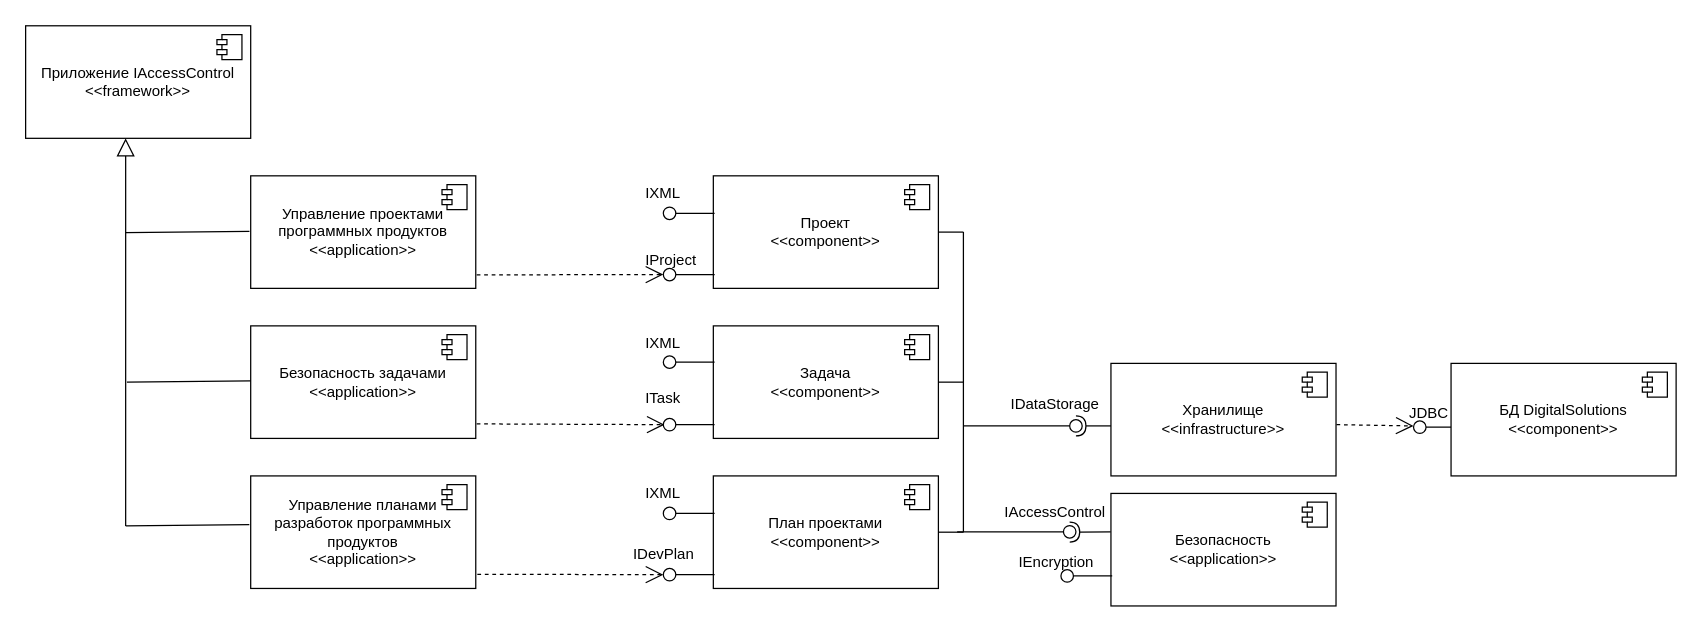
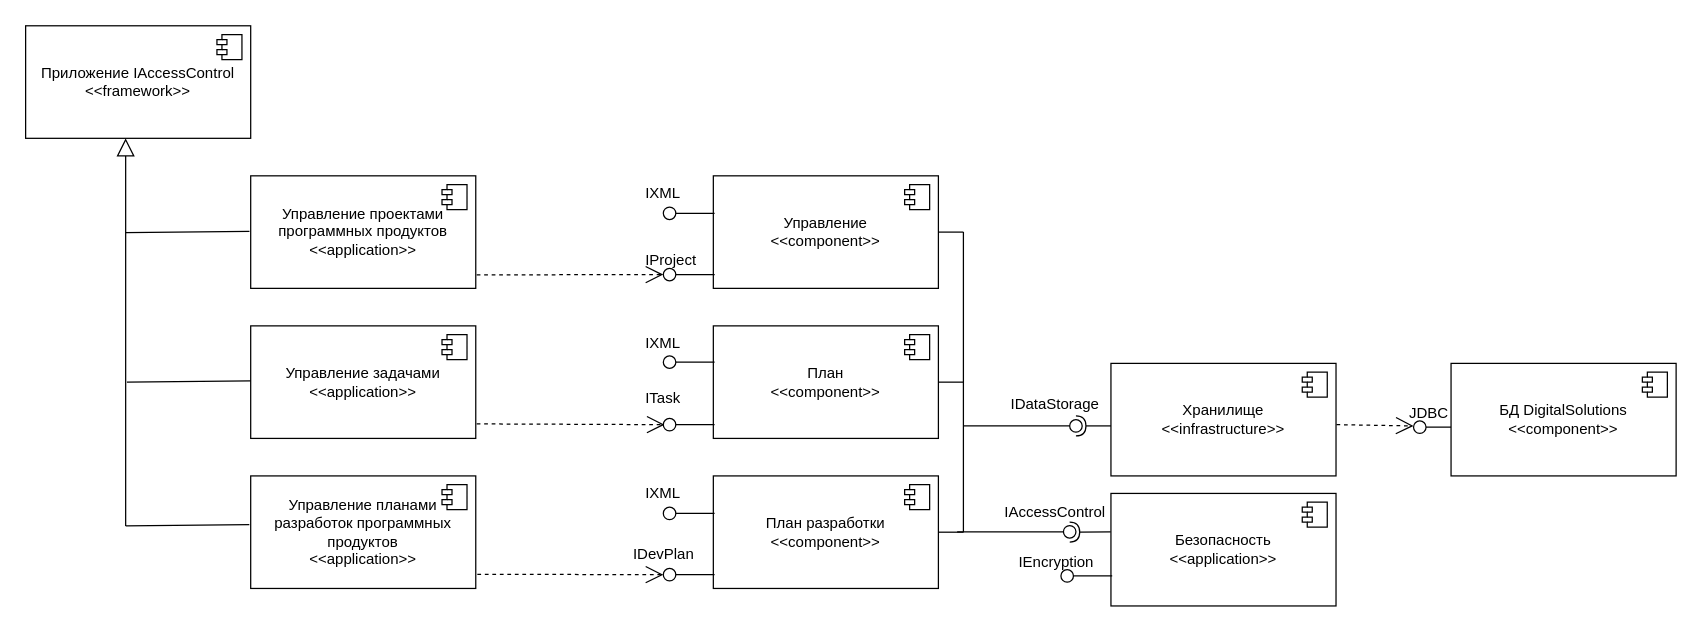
  <mxCell id="0" />
  <mxCell id="1" parent="0" />
  <mxCell id="2" value="" style="group" connectable="0" vertex="1" parent="1"><mxGeometry x="1130" y="336" width="41" height="10" as="geometry" /></mxCell>
  <mxCell id="3" value="" style="ellipse;whiteSpace=wrap;html=1;aspect=fixed;" vertex="1" parent="2"><mxGeometry width="10" height="10" as="geometry" /></mxCell>
  <mxCell id="4" value="" style="endArrow=none;html=1;rounded=0;entryX=1;entryY=0.5;entryDx=0;entryDy=0;exitX=0.006;exitY=0.889;exitDx=0;exitDy=0;exitPerimeter=0;" edge="1" parent="2" target="3"><mxGeometry width="50" height="50" relative="1" as="geometry"><mxPoint x="41" y="5" as="sourcePoint" /><mxPoint x="30" y="75" as="targetPoint" /></mxGeometry></mxCell>
  <mxCell id="5" value="БД DigitalSolutions&lt;div&gt;&amp;lt;&amp;lt;component&amp;gt;&amp;gt;&lt;/div&gt;" style="html=1;dropTarget=0;whiteSpace=wrap;" vertex="1" parent="1"><mxGeometry x="1160" y="290" width="180" height="90" as="geometry" /></mxCell>
  <mxCell id="6" value="" style="shape=module;jettyWidth=8;jettyHeight=4;" vertex="1" parent="5"><mxGeometry x="1" width="20" height="20" relative="1" as="geometry"><mxPoint x="-27" y="7" as="offset" /></mxGeometry></mxCell>
  <mxCell id="7" value="Приложение IAccessControl&lt;div&gt;&amp;lt;&amp;lt;framework&amp;gt;&amp;gt;&lt;/div&gt;" style="html=1;dropTarget=0;whiteSpace=wrap;" vertex="1" parent="1"><mxGeometry x="20" y="20" width="180" height="90" as="geometry" /></mxCell>
  <mxCell id="8" value="" style="shape=module;jettyWidth=8;jettyHeight=4;" vertex="1" parent="7"><mxGeometry x="1" width="20" height="20" relative="1" as="geometry"><mxPoint x="-27" y="7" as="offset" /></mxGeometry></mxCell>
  <mxCell id="9" value="Управление проектами программных продуктов&lt;div&gt;&amp;lt;&amp;lt;application&amp;gt;&amp;gt;&lt;/div&gt;" style="html=1;dropTarget=0;whiteSpace=wrap;" vertex="1" parent="1"><mxGeometry x="200" y="140" width="180" height="90" as="geometry" /></mxCell>
  <mxCell id="10" value="" style="shape=module;jettyWidth=8;jettyHeight=4;" vertex="1" parent="9"><mxGeometry x="1" width="20" height="20" relative="1" as="geometry"><mxPoint x="-27" y="7" as="offset" /></mxGeometry></mxCell>
- <mxCell id="11" value="Безопасность задачами&lt;div&gt;&amp;lt;&amp;lt;application&amp;gt;&amp;gt;&lt;/div&gt;" style="html=1;dropTarget=0;whiteSpace=wrap;" vertex="1" parent="1"><mxGeometry x="200" y="260" width="180" height="90" as="geometry" /></mxCell>
+ <mxCell id="11" value="Управление задачами&lt;div&gt;&amp;lt;&amp;lt;application&amp;gt;&amp;gt;&lt;/div&gt;" style="html=1;dropTarget=0;whiteSpace=wrap;" vertex="1" parent="1"><mxGeometry x="200" y="260" width="180" height="90" as="geometry" /></mxCell>
  <mxCell id="12" value="" style="shape=module;jettyWidth=8;jettyHeight=4;" vertex="1" parent="11"><mxGeometry x="1" width="20" height="20" relative="1" as="geometry"><mxPoint x="-27" y="7" as="offset" /></mxGeometry></mxCell>
  <mxCell id="13" value="&lt;div&gt;Управление планами разработок программных продуктов&lt;div&gt;&amp;lt;&amp;lt;application&amp;gt;&amp;gt;&lt;/div&gt;&lt;/div&gt;" style="html=1;dropTarget=0;whiteSpace=wrap;" vertex="1" parent="1"><mxGeometry x="200" y="380" width="180" height="90" as="geometry" /></mxCell>
  <mxCell id="14" value="" style="shape=module;jettyWidth=8;jettyHeight=4;" vertex="1" parent="13"><mxGeometry x="1" width="20" height="20" relative="1" as="geometry"><mxPoint x="-27" y="7" as="offset" /></mxGeometry></mxCell>
- <mxCell id="15" value="Проект&lt;div&gt;&amp;lt;&amp;lt;component&amp;gt;&amp;gt;&lt;/div&gt;" style="html=1;dropTarget=0;whiteSpace=wrap;" vertex="1" parent="1"><mxGeometry x="570" y="140" width="180" height="90" as="geometry" /></mxCell>
+ <mxCell id="15" value="Управление&lt;div&gt;&amp;lt;&amp;lt;component&amp;gt;&amp;gt;&lt;/div&gt;" style="html=1;dropTarget=0;whiteSpace=wrap;" vertex="1" parent="1"><mxGeometry x="570" y="140" width="180" height="90" as="geometry" /></mxCell>
  <mxCell id="16" value="" style="shape=module;jettyWidth=8;jettyHeight=4;" vertex="1" parent="15"><mxGeometry x="1" width="20" height="20" relative="1" as="geometry"><mxPoint x="-27" y="7" as="offset" /></mxGeometry></mxCell>
- <mxCell id="17" value="&lt;div&gt;Задача&lt;br&gt;&lt;div&gt;&amp;lt;&amp;lt;component&amp;gt;&amp;gt;&lt;/div&gt;&lt;/div&gt;" style="html=1;dropTarget=0;whiteSpace=wrap;" vertex="1" parent="1"><mxGeometry x="570" y="260" width="180" height="90" as="geometry" /></mxCell>
+ <mxCell id="17" value="&lt;div&gt;План&lt;br&gt;&lt;div&gt;&amp;lt;&amp;lt;component&amp;gt;&amp;gt;&lt;/div&gt;&lt;/div&gt;" style="html=1;dropTarget=0;whiteSpace=wrap;" vertex="1" parent="1"><mxGeometry x="570" y="260" width="180" height="90" as="geometry" /></mxCell>
  <mxCell id="18" value="" style="shape=module;jettyWidth=8;jettyHeight=4;" vertex="1" parent="17"><mxGeometry x="1" width="20" height="20" relative="1" as="geometry"><mxPoint x="-27" y="7" as="offset" /></mxGeometry></mxCell>
- <mxCell id="19" value="План проектами&lt;div&gt;&amp;lt;&amp;lt;component&amp;gt;&amp;gt;&lt;/div&gt;" style="html=1;dropTarget=0;whiteSpace=wrap;" vertex="1" parent="1"><mxGeometry x="570" y="380" width="180" height="90" as="geometry" /></mxCell>
+ <mxCell id="19" value="План разработки&lt;div&gt;&amp;lt;&amp;lt;component&amp;gt;&amp;gt;&lt;/div&gt;" style="html=1;dropTarget=0;whiteSpace=wrap;" vertex="1" parent="1"><mxGeometry x="570" y="380" width="180" height="90" as="geometry" /></mxCell>
  <mxCell id="20" value="" style="shape=module;jettyWidth=8;jettyHeight=4;" vertex="1" parent="19"><mxGeometry x="1" width="20" height="20" relative="1" as="geometry"><mxPoint x="-27" y="7" as="offset" /></mxGeometry></mxCell>
  <mxCell id="21" value="" style="endArrow=open;endSize=12;dashed=1;html=1;rounded=0;entryX=-0.043;entryY=0.833;entryDx=0;entryDy=0;entryPerimeter=0;exitX=1.004;exitY=0.88;exitDx=0;exitDy=0;exitPerimeter=0;" edge="1" parent="1" source="9"><mxGeometry width="160" relative="1" as="geometry"><mxPoint x="403" y="219" as="sourcePoint" /><mxPoint x="529.99" y="218.99" as="targetPoint" /></mxGeometry></mxCell>
  <mxCell id="22" value="" style="ellipse;whiteSpace=wrap;html=1;aspect=fixed;" vertex="1" parent="1"><mxGeometry x="530" y="214" width="10" height="10" as="geometry" /></mxCell>
  <mxCell id="23" value="" style="endArrow=none;html=1;rounded=0;entryX=1;entryY=0.5;entryDx=0;entryDy=0;exitX=0.006;exitY=0.889;exitDx=0;exitDy=0;exitPerimeter=0;" edge="1" parent="1" target="22"><mxGeometry width="50" height="50" relative="1" as="geometry"><mxPoint x="571.08" y="219.01" as="sourcePoint" /><mxPoint x="560" y="289" as="targetPoint" /></mxGeometry></mxCell>
  <mxCell id="24" value="" style="endArrow=open;endSize=12;dashed=1;html=1;rounded=0;exitX=1.004;exitY=0.871;exitDx=0;exitDy=0;exitPerimeter=0;" edge="1" parent="1" source="11"><mxGeometry width="160" relative="1" as="geometry"><mxPoint x="401" y="339" as="sourcePoint" /><mxPoint x="531" y="339" as="targetPoint" /></mxGeometry></mxCell>
  <mxCell id="25" value="" style="endArrow=open;endSize=12;dashed=1;html=1;rounded=0;exitX=1.007;exitY=0.874;exitDx=0;exitDy=0;exitPerimeter=0;" edge="1" parent="1" source="13"><mxGeometry width="160" relative="1" as="geometry"><mxPoint x="410" y="459" as="sourcePoint" /><mxPoint x="530" y="459" as="targetPoint" /></mxGeometry></mxCell>
  <mxCell id="26" value="" style="ellipse;whiteSpace=wrap;html=1;aspect=fixed;" vertex="1" parent="1"><mxGeometry x="530" y="454" width="10" height="10" as="geometry" /></mxCell>
  <mxCell id="27" value="" style="endArrow=none;html=1;rounded=0;entryX=1;entryY=0.5;entryDx=0;entryDy=0;exitX=0.006;exitY=0.889;exitDx=0;exitDy=0;exitPerimeter=0;" edge="1" parent="1" target="26"><mxGeometry width="50" height="50" relative="1" as="geometry"><mxPoint x="571" y="459" as="sourcePoint" /><mxPoint x="560" y="529" as="targetPoint" /></mxGeometry></mxCell>
  <mxCell id="28" value="IProject" style="text;strokeColor=none;fillColor=none;spacingLeft=4;spacingRight=4;overflow=hidden;rotatable=0;points=[[0,0.5],[1,0.5]];portConstraint=eastwest;fontSize=12;whiteSpace=wrap;html=1;" vertex="1" parent="1"><mxGeometry x="510" y="194" width="70" height="30" as="geometry" /></mxCell>
  <mxCell id="29" value="&lt;span style=&quot;text-align: left;&quot;&gt;ITask&lt;/span&gt;" style="text;strokeColor=none;fillColor=none;spacingLeft=4;spacingRight=4;overflow=hidden;rotatable=0;points=[[0,0.5],[1,0.5]];portConstraint=eastwest;fontSize=12;whiteSpace=wrap;html=1;align=center;" vertex="1" parent="1"><mxGeometry x="490" y="304" width="80" height="30" as="geometry" /></mxCell>
  <mxCell id="30" value="" style="endArrow=block;endFill=0;endSize=12;html=1;rounded=0;" edge="1" parent="1"><mxGeometry width="160" relative="1" as="geometry"><mxPoint x="100" y="420" as="sourcePoint" /><mxPoint x="100" y="110" as="targetPoint" /></mxGeometry></mxCell>
  <mxCell id="31" value="" style="endArrow=none;html=1;rounded=0;entryX=-0.006;entryY=0.433;entryDx=0;entryDy=0;entryPerimeter=0;" edge="1" parent="1" target="13"><mxGeometry width="50" height="50" relative="1" as="geometry"><mxPoint x="100" y="420" as="sourcePoint" /><mxPoint x="80" y="470" as="targetPoint" /></mxGeometry></mxCell>
  <mxCell id="32" value="" style="endArrow=none;html=1;rounded=0;entryX=-0.006;entryY=0.433;entryDx=0;entryDy=0;entryPerimeter=0;" edge="1" parent="1"><mxGeometry width="50" height="50" relative="1" as="geometry"><mxPoint x="101" y="305" as="sourcePoint" /><mxPoint x="200" y="304" as="targetPoint" /></mxGeometry></mxCell>
  <mxCell id="33" value="" style="endArrow=none;html=1;rounded=0;entryX=-0.006;entryY=0.433;entryDx=0;entryDy=0;entryPerimeter=0;" edge="1" parent="1"><mxGeometry width="50" height="50" relative="1" as="geometry"><mxPoint x="100" y="185.5" as="sourcePoint" /><mxPoint x="199" y="184.5" as="targetPoint" /></mxGeometry></mxCell>
  <mxCell id="34" value="Хранилище&lt;div&gt;&amp;lt;&amp;lt;infrastructure&amp;gt;&amp;gt;&lt;/div&gt;" style="html=1;dropTarget=0;whiteSpace=wrap;" vertex="1" parent="1"><mxGeometry x="888" y="290" width="180" height="90" as="geometry" /></mxCell>
  <mxCell id="35" value="" style="shape=module;jettyWidth=8;jettyHeight=4;" vertex="1" parent="34"><mxGeometry x="1" width="20" height="20" relative="1" as="geometry"><mxPoint x="-27" y="7" as="offset" /></mxGeometry></mxCell>
  <mxCell id="36" value="" style="endArrow=none;html=1;rounded=0;entryX=1;entryY=0.5;entryDx=0;entryDy=0;" edge="1" parent="1" target="15"><mxGeometry width="50" height="50" relative="1" as="geometry"><mxPoint x="770" y="185" as="sourcePoint" /><mxPoint x="690" y="560" as="targetPoint" /></mxGeometry></mxCell>
  <mxCell id="37" value="" style="endArrow=none;html=1;rounded=0;entryX=1;entryY=0.5;entryDx=0;entryDy=0;" edge="1" parent="1" target="19"><mxGeometry width="50" height="50" relative="1" as="geometry"><mxPoint x="770" y="425" as="sourcePoint" /><mxPoint x="760" y="580" as="targetPoint" /></mxGeometry></mxCell>
  <mxCell id="38" value="" style="endArrow=none;html=1;rounded=0;exitX=1;exitY=0.5;exitDx=0;exitDy=0;" edge="1" parent="1" source="17"><mxGeometry width="50" height="50" relative="1" as="geometry"><mxPoint x="780" y="380" as="sourcePoint" /><mxPoint x="770" y="305" as="targetPoint" /></mxGeometry></mxCell>
  <mxCell id="39" value="" style="endArrow=none;html=1;rounded=0;" edge="1" parent="1"><mxGeometry width="50" height="50" relative="1" as="geometry"><mxPoint x="770" y="425" as="sourcePoint" /><mxPoint x="770" y="185" as="targetPoint" /></mxGeometry></mxCell>
  <mxCell id="40" value="" style="rounded=0;orthogonalLoop=1;jettySize=auto;html=1;endArrow=halfCircle;endFill=0;endSize=6;strokeWidth=1;sketch=0;" edge="1" parent="1" target="42"><mxGeometry relative="1" as="geometry"><mxPoint x="888" y="340" as="sourcePoint" /></mxGeometry></mxCell>
  <mxCell id="41" value="" style="rounded=0;orthogonalLoop=1;jettySize=auto;html=1;endArrow=oval;endFill=0;sketch=0;sourcePerimeterSpacing=0;targetPerimeterSpacing=0;endSize=10;" edge="1" parent="1" target="42"><mxGeometry relative="1" as="geometry"><mxPoint x="770" y="340" as="sourcePoint" /></mxGeometry></mxCell>
  <mxCell id="42" value="" style="ellipse;whiteSpace=wrap;html=1;align=center;aspect=fixed;fillColor=none;strokeColor=none;resizable=0;perimeter=centerPerimeter;rotatable=0;allowArrows=0;points=[];outlineConnect=1;" vertex="1" parent="1"><mxGeometry x="855" y="335" width="10" height="10" as="geometry" /></mxCell>
  <mxCell id="43" value="IDataStorage" style="text;html=1;align=center;verticalAlign=middle;resizable=0;points=[];autosize=1;strokeColor=none;fillColor=none;" vertex="1" parent="1"><mxGeometry x="798" y="308" width="90" height="30" as="geometry" /></mxCell>
  <mxCell id="44" value="" style="endArrow=open;endSize=12;dashed=1;html=1;rounded=0;exitX=1.002;exitY=0.578;exitDx=0;exitDy=0;exitPerimeter=0;" edge="1" parent="1"><mxGeometry width="160" relative="1" as="geometry"><mxPoint x="1068.36" y="339.02" as="sourcePoint" /><mxPoint x="1130" y="340" as="targetPoint" /></mxGeometry></mxCell>
  <mxCell id="45" value="" style="group" connectable="0" vertex="1" parent="1"><mxGeometry x="530" y="334" width="41" height="10" as="geometry" /></mxCell>
  <mxCell id="46" value="" style="ellipse;whiteSpace=wrap;html=1;aspect=fixed;" vertex="1" parent="45"><mxGeometry width="10" height="10" as="geometry" /></mxCell>
  <mxCell id="47" value="" style="endArrow=none;html=1;rounded=0;entryX=1;entryY=0.5;entryDx=0;entryDy=0;exitX=0.006;exitY=0.889;exitDx=0;exitDy=0;exitPerimeter=0;" edge="1" parent="45" target="46"><mxGeometry width="50" height="50" relative="1" as="geometry"><mxPoint x="41" y="5" as="sourcePoint" /><mxPoint x="30" y="75" as="targetPoint" /></mxGeometry></mxCell>
  <mxCell id="48" value="JDBC" style="text;html=1;align=center;verticalAlign=middle;resizable=0;points=[];autosize=1;strokeColor=none;fillColor=none;" vertex="1" parent="1"><mxGeometry x="1117" y="315" width="50" height="30" as="geometry" /></mxCell>
  <mxCell id="49" value="" style="group" connectable="0" vertex="1" parent="1"><mxGeometry x="530" y="284" width="41" height="10" as="geometry" /></mxCell>
  <mxCell id="50" value="" style="ellipse;whiteSpace=wrap;html=1;aspect=fixed;" vertex="1" parent="49"><mxGeometry width="10" height="10" as="geometry" /></mxCell>
  <mxCell id="51" value="" style="endArrow=none;html=1;rounded=0;entryX=1;entryY=0.5;entryDx=0;entryDy=0;exitX=0.006;exitY=0.889;exitDx=0;exitDy=0;exitPerimeter=0;" edge="1" parent="49" target="50"><mxGeometry width="50" height="50" relative="1" as="geometry"><mxPoint x="41" y="5" as="sourcePoint" /><mxPoint x="30" y="75" as="targetPoint" /></mxGeometry></mxCell>
  <mxCell id="52" value="" style="group" connectable="0" vertex="1" parent="1"><mxGeometry x="530" y="165" width="41" height="10" as="geometry" /></mxCell>
  <mxCell id="53" value="" style="ellipse;whiteSpace=wrap;html=1;aspect=fixed;" vertex="1" parent="52"><mxGeometry width="10" height="10" as="geometry" /></mxCell>
  <mxCell id="54" value="" style="endArrow=none;html=1;rounded=0;entryX=1;entryY=0.5;entryDx=0;entryDy=0;exitX=0.006;exitY=0.889;exitDx=0;exitDy=0;exitPerimeter=0;" edge="1" parent="52" target="53"><mxGeometry width="50" height="50" relative="1" as="geometry"><mxPoint x="41" y="5" as="sourcePoint" /><mxPoint x="30" y="75" as="targetPoint" /></mxGeometry></mxCell>
  <mxCell id="55" value="" style="group" connectable="0" vertex="1" parent="1"><mxGeometry x="530" y="405" width="41" height="10" as="geometry" /></mxCell>
  <mxCell id="56" value="" style="ellipse;whiteSpace=wrap;html=1;aspect=fixed;" vertex="1" parent="55"><mxGeometry width="10" height="10" as="geometry" /></mxCell>
  <mxCell id="57" value="" style="endArrow=none;html=1;rounded=0;entryX=1;entryY=0.5;entryDx=0;entryDy=0;exitX=0.006;exitY=0.889;exitDx=0;exitDy=0;exitPerimeter=0;" edge="1" parent="55" target="56"><mxGeometry width="50" height="50" relative="1" as="geometry"><mxPoint x="41" y="5" as="sourcePoint" /><mxPoint x="30" y="75" as="targetPoint" /></mxGeometry></mxCell>
  <mxCell id="58" value="IXML" style="text;strokeColor=none;fillColor=none;spacingLeft=4;spacingRight=4;overflow=hidden;rotatable=0;points=[[0,0.5],[1,0.5]];portConstraint=eastwest;fontSize=12;whiteSpace=wrap;html=1;" vertex="1" parent="1"><mxGeometry x="510" y="140" width="70" height="30" as="geometry" /></mxCell>
  <mxCell id="59" value="IXML" style="text;strokeColor=none;fillColor=none;spacingLeft=4;spacingRight=4;overflow=hidden;rotatable=0;points=[[0,0.5],[1,0.5]];portConstraint=eastwest;fontSize=12;whiteSpace=wrap;html=1;" vertex="1" parent="1"><mxGeometry x="510" y="260" width="70" height="30" as="geometry" /></mxCell>
  <mxCell id="60" value="IXML" style="text;strokeColor=none;fillColor=none;spacingLeft=4;spacingRight=4;overflow=hidden;rotatable=0;points=[[0,0.5],[1,0.5]];portConstraint=eastwest;fontSize=12;whiteSpace=wrap;html=1;" vertex="1" parent="1"><mxGeometry x="510" y="380" width="70" height="30" as="geometry" /></mxCell>
  <mxCell id="61" value="Безопасность&lt;br&gt;&lt;div&gt;&amp;lt;&amp;lt;application&amp;gt;&amp;gt;&lt;/div&gt;" style="html=1;dropTarget=0;whiteSpace=wrap;" vertex="1" parent="1"><mxGeometry x="888" y="394" width="180" height="90" as="geometry" /></mxCell>
  <mxCell id="62" value="" style="shape=module;jettyWidth=8;jettyHeight=4;" vertex="1" parent="61"><mxGeometry x="1" width="20" height="20" relative="1" as="geometry"><mxPoint x="-27" y="7" as="offset" /></mxGeometry></mxCell>
  <mxCell id="63" value="" style="rounded=0;orthogonalLoop=1;jettySize=auto;html=1;endArrow=oval;endFill=0;sketch=0;sourcePerimeterSpacing=0;targetPerimeterSpacing=0;endSize=10;" edge="1" parent="1"><mxGeometry relative="1" as="geometry"><mxPoint x="765" y="424.66" as="sourcePoint" /><mxPoint x="855" y="424.66" as="targetPoint" /></mxGeometry></mxCell>
  <mxCell id="64" value="" style="rounded=0;orthogonalLoop=1;jettySize=auto;html=1;endArrow=halfCircle;endFill=0;endSize=6;strokeWidth=1;sketch=0;exitX=-0.001;exitY=0.341;exitDx=0;exitDy=0;exitPerimeter=0;" edge="1" parent="1" source="61"><mxGeometry relative="1" as="geometry"><mxPoint x="883" y="424.9" as="sourcePoint" /><mxPoint x="855" y="424.9" as="targetPoint" /></mxGeometry></mxCell>
  <mxCell id="65" value="IAccessControl" style="text;html=1;align=center;verticalAlign=middle;resizable=0;points=[];autosize=1;strokeColor=none;fillColor=none;" vertex="1" parent="1"><mxGeometry x="793" y="394" width="100" height="30" as="geometry" /></mxCell>
  <mxCell id="66" value="" style="group" connectable="0" vertex="1" parent="1"><mxGeometry x="848" y="455" width="41" height="10" as="geometry" /></mxCell>
  <mxCell id="67" value="" style="ellipse;whiteSpace=wrap;html=1;aspect=fixed;" vertex="1" parent="66"><mxGeometry width="10" height="10" as="geometry" /></mxCell>
  <mxCell id="68" value="" style="endArrow=none;html=1;rounded=0;entryX=1;entryY=0.5;entryDx=0;entryDy=0;exitX=0.006;exitY=0.889;exitDx=0;exitDy=0;exitPerimeter=0;" edge="1" parent="66" target="67"><mxGeometry width="50" height="50" relative="1" as="geometry"><mxPoint x="41" y="5" as="sourcePoint" /><mxPoint x="30" y="75" as="targetPoint" /></mxGeometry></mxCell>
  <mxCell id="69" value="IEncryption" style="text;html=1;align=center;verticalAlign=middle;resizable=0;points=[];autosize=1;strokeColor=none;fillColor=none;" vertex="1" parent="1"><mxGeometry x="804" y="434" width="80" height="30" as="geometry" /></mxCell>
  <mxCell id="70" value="IDevPlan" style="text;html=1;align=center;verticalAlign=middle;resizable=0;points=[];autosize=1;strokeColor=none;fillColor=none;" vertex="1" parent="1"><mxGeometry x="495" y="428" width="70" height="30" as="geometry" /></mxCell>
